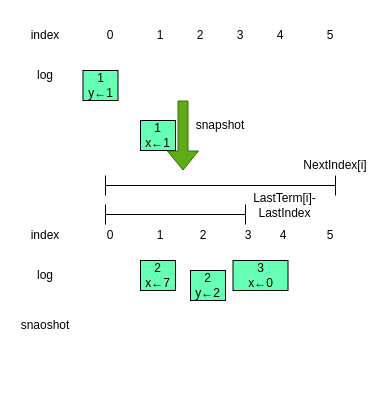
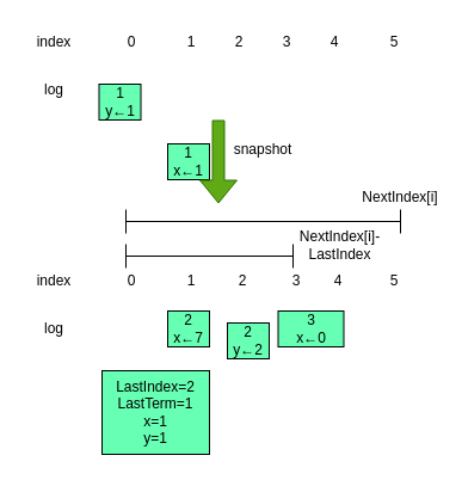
  <mxCell id="0" />
  <mxCell id="1" parent="0" />
  <mxCell id="2" value="&lt;font color=&quot;#000000&quot;&gt;0&lt;/font&gt;" style="text;html=1;strokeColor=none;fillColor=none;align=center;verticalAlign=middle;whiteSpace=wrap;rounded=0;" vertex="1" parent="1"><mxGeometry x="95" y="20" width="30" height="30" as="geometry" /></mxCell>
  <mxCell id="3" value="&lt;font color=&quot;#000000&quot;&gt;1&lt;/font&gt;" style="text;html=1;strokeColor=none;fillColor=none;align=center;verticalAlign=middle;whiteSpace=wrap;rounded=0;" vertex="1" parent="1"><mxGeometry x="145" y="20" width="30" height="30" as="geometry" /></mxCell>
  <mxCell id="4" value="&lt;font color=&quot;#000000&quot;&gt;2&lt;/font&gt;" style="text;html=1;strokeColor=none;fillColor=none;align=center;verticalAlign=middle;whiteSpace=wrap;rounded=0;" vertex="1" parent="1"><mxGeometry x="185" y="20" width="30" height="30" as="geometry" /></mxCell>
  <mxCell id="5" value="&lt;font color=&quot;#000000&quot;&gt;3&lt;/font&gt;" style="text;html=1;strokeColor=none;fillColor=none;align=center;verticalAlign=middle;whiteSpace=wrap;rounded=0;" vertex="1" parent="1"><mxGeometry x="225" y="20" width="30" height="30" as="geometry" /></mxCell>
  <mxCell id="6" value="&lt;font color=&quot;#000000&quot;&gt;4&lt;/font&gt;" style="text;html=1;strokeColor=none;fillColor=none;align=center;verticalAlign=middle;whiteSpace=wrap;rounded=0;" vertex="1" parent="1"><mxGeometry x="265" y="20" width="30" height="30" as="geometry" /></mxCell>
  <mxCell id="7" value="&lt;font color=&quot;#000000&quot;&gt;5&lt;/font&gt;" style="text;html=1;strokeColor=none;fillColor=none;align=center;verticalAlign=middle;whiteSpace=wrap;rounded=0;" vertex="1" parent="1"><mxGeometry x="315" y="20" width="30" height="30" as="geometry" /></mxCell>
  <mxCell id="8" value="index" style="text;html=1;strokeColor=none;fillColor=none;align=center;verticalAlign=middle;whiteSpace=wrap;rounded=0;fontColor=#000000;" vertex="1" parent="1"><mxGeometry x="25" y="20" width="40" height="30" as="geometry" /></mxCell>
  <mxCell id="9" value="1&lt;br&gt;x←1" style="rounded=0;whiteSpace=wrap;html=1;fontColor=#000000;fillColor=#66FFB3;" vertex="1" parent="1"><mxGeometry x="140" y="120" width="35" height="30" as="geometry" /></mxCell>
  <mxCell id="10" value="1&lt;br&gt;y←1" style="rounded=0;whiteSpace=wrap;html=1;fontColor=#000000;fillColor=#66FFB3;" vertex="1" parent="1"><mxGeometry x="82.5" y="70" width="35" height="30" as="geometry" /></mxCell>
  <mxCell id="11" value="log" style="text;html=1;strokeColor=none;fillColor=none;align=center;verticalAlign=middle;whiteSpace=wrap;rounded=0;fontColor=#000000;" vertex="1" parent="1"><mxGeometry x="25" y="60" width="40" height="30" as="geometry" /></mxCell>
  <mxCell id="12" value="" style="shape=flexArrow;endArrow=classic;html=1;fontColor=#000000;fillColor=#60a917;strokeColor=#2D7600;" edge="1" parent="1"><mxGeometry width="50" height="50" relative="1" as="geometry"><mxPoint x="182.5" y="100" as="sourcePoint" /><mxPoint x="182.5" y="170" as="targetPoint" /></mxGeometry></mxCell>
  <mxCell id="13" value="snapshot" style="text;html=1;strokeColor=none;fillColor=none;align=center;verticalAlign=middle;whiteSpace=wrap;rounded=0;fontColor=#000000;" vertex="1" parent="1"><mxGeometry x="195" y="110" width="50" height="30" as="geometry" /></mxCell>
  <mxCell id="14" value="&lt;font color=&quot;#000000&quot;&gt;0&lt;/font&gt;" style="text;html=1;strokeColor=none;fillColor=none;align=center;verticalAlign=middle;whiteSpace=wrap;rounded=0;" vertex="1" parent="1"><mxGeometry x="95" y="220" width="30" height="30" as="geometry" /></mxCell>
  <mxCell id="15" value="&lt;font color=&quot;#000000&quot;&gt;1&lt;/font&gt;" style="text;html=1;strokeColor=none;fillColor=none;align=center;verticalAlign=middle;whiteSpace=wrap;rounded=0;" vertex="1" parent="1"><mxGeometry x="145" y="220" width="30" height="30" as="geometry" /></mxCell>
  <mxCell id="16" value="&lt;font color=&quot;#000000&quot;&gt;2&lt;/font&gt;" style="text;html=1;strokeColor=none;fillColor=none;align=center;verticalAlign=middle;whiteSpace=wrap;rounded=0;" vertex="1" parent="1"><mxGeometry x="187.5" y="220" width="30" height="30" as="geometry" /></mxCell>
  <mxCell id="17" value="&lt;font color=&quot;#000000&quot;&gt;3&lt;/font&gt;" style="text;html=1;strokeColor=none;fillColor=none;align=center;verticalAlign=middle;whiteSpace=wrap;rounded=0;" vertex="1" parent="1"><mxGeometry x="232.5" y="220" width="30" height="30" as="geometry" /></mxCell>
  <mxCell id="18" value="&lt;font color=&quot;#000000&quot;&gt;4&lt;/font&gt;" style="text;html=1;strokeColor=none;fillColor=none;align=center;verticalAlign=middle;whiteSpace=wrap;rounded=0;" vertex="1" parent="1"><mxGeometry x="267.5" y="220" width="30" height="30" as="geometry" /></mxCell>
  <mxCell id="19" value="&lt;font color=&quot;#000000&quot;&gt;5&lt;/font&gt;" style="text;html=1;strokeColor=none;fillColor=none;align=center;verticalAlign=middle;whiteSpace=wrap;rounded=0;" vertex="1" parent="1"><mxGeometry x="315" y="220" width="30" height="30" as="geometry" /></mxCell>
  <mxCell id="20" value="index" style="text;html=1;strokeColor=none;fillColor=none;align=center;verticalAlign=middle;whiteSpace=wrap;rounded=0;fontColor=#000000;" vertex="1" parent="1"><mxGeometry x="25" y="220" width="40" height="30" as="geometry" /></mxCell>
  <mxCell id="21" value="2&lt;br&gt;x←7" style="rounded=0;whiteSpace=wrap;html=1;fontColor=#000000;fillColor=#66FFB3;" vertex="1" parent="1"><mxGeometry x="140" y="260" width="35" height="30" as="geometry" /></mxCell>
  <mxCell id="22" value="2&lt;br&gt;y←2" style="rounded=0;whiteSpace=wrap;html=1;fontColor=#000000;fillColor=#66FFB3;" vertex="1" parent="1"><mxGeometry x="190" y="270" width="35" height="30" as="geometry" /></mxCell>
  <mxCell id="23" value="log" style="text;html=1;strokeColor=none;fillColor=none;align=center;verticalAlign=middle;whiteSpace=wrap;rounded=0;fontColor=#000000;" vertex="1" parent="1"><mxGeometry x="25" y="260" width="40" height="30" as="geometry" /></mxCell>
- <mxCell id="24" value="snaoshot" style="text;html=1;strokeColor=none;fillColor=none;align=center;verticalAlign=middle;whiteSpace=wrap;rounded=0;fontColor=#000000;" vertex="1" parent="1"><mxGeometry x="20" y="310" width="50" height="30" as="geometry" /></mxCell>
+ <mxCell id="25" value="LastIndex=2&lt;br&gt;LastTerm=1&lt;br&gt;x=1&lt;br&gt;y=1" style="rounded=0;whiteSpace=wrap;html=1;fontColor=#000000;fillColor=#66FFB3;" vertex="1" parent="1"><mxGeometry x="85" y="310" width="90" height="70" as="geometry" /></mxCell>
  <mxCell id="26" value="3&lt;br&gt;x←0" style="rounded=0;whiteSpace=wrap;html=1;fontColor=#000000;fillColor=#66FFB3;" vertex="1" parent="1"><mxGeometry x="232.5" y="260" width="55" height="30" as="geometry" /></mxCell>
  <mxCell id="27" value="" style="shape=crossbar;whiteSpace=wrap;html=1;rounded=1;fontColor=#000000;fillColor=#000000;strokeColor=#000000;" vertex="1" parent="1"><mxGeometry x="105" y="175" width="230" height="20" as="geometry" /></mxCell>
  <mxCell id="28" value="NextIndex[i]" style="text;html=1;strokeColor=none;fillColor=none;align=center;verticalAlign=middle;whiteSpace=wrap;rounded=0;fontColor=#000000;" vertex="1" parent="1"><mxGeometry x="305" y="150" width="60" height="30" as="geometry" /></mxCell>
  <mxCell id="29" value="" style="shape=crossbar;whiteSpace=wrap;html=1;rounded=1;fontColor=#000000;fillColor=#000000;strokeColor=#000000;" vertex="1" parent="1"><mxGeometry x="105" y="204" width="140" height="20" as="geometry" /></mxCell>
- <mxCell id="30" value="LastTerm[i]-LastIndex" style="text;html=1;strokeColor=none;fillColor=none;align=center;verticalAlign=middle;whiteSpace=wrap;rounded=0;fontColor=#000000;" vertex="1" parent="1"><mxGeometry x="232.5" y="190" width="102.5" height="30" as="geometry" /></mxCell>
+ <mxCell id="30" value="NextIndex[i]-LastIndex" style="text;html=1;strokeColor=none;fillColor=none;align=center;verticalAlign=middle;whiteSpace=wrap;rounded=0;fontColor=#000000;" vertex="1" parent="1"><mxGeometry x="232.5" y="190" width="102.5" height="30" as="geometry" /></mxCell>
